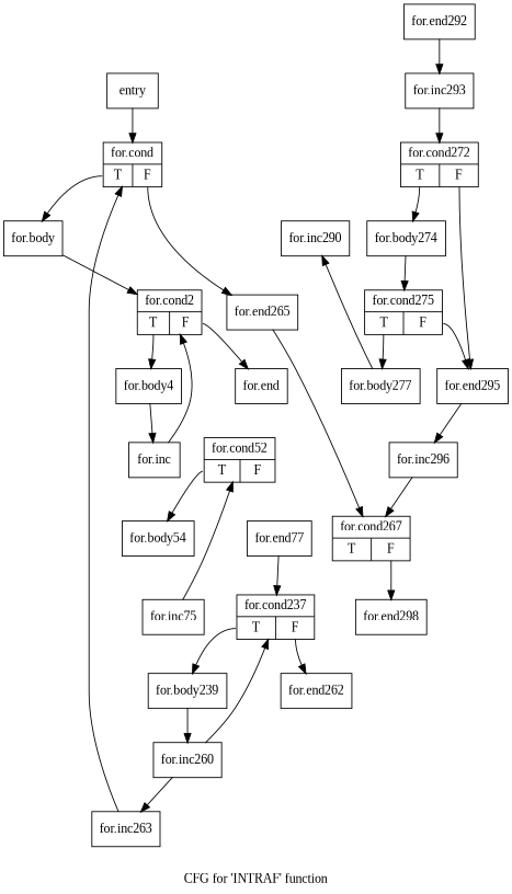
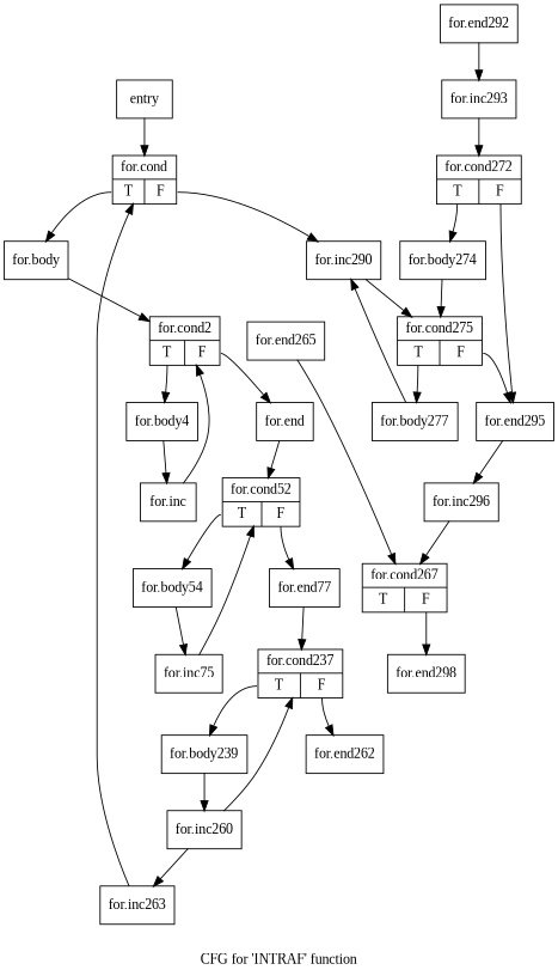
  digraph {
    fontname="Liberation Serif"
    label="CFG for 'INTRAF' function"
    node [fontname="Liberation Serif" shape=record]
    edge [fontname="Liberation Serif"]
    n1 [label="{entry}"]
    n2 [label="{for.cond|{<s0>T|<s1>F}}"]
    n3 [label="{for.body}"]
    n4 [label="{for.end265}"]
    n5 [label="{for.cond2|{<s0>T|<s1>F}}"]
    n6 [label="{for.cond267|{<s0>T|<s1>F}}"]
    n7 [label="{for.body4}"]
    n8 [label="{for.end}"]
    n9 [label="{for.end298}"]
    n10 [label="{for.inc}"]
    n11 [label="{for.cond52|{<s0>T|<s1>F}}"]
    n12 [label="{for.body54}"]
    n13 [label="{for.end77}"]
    n14 [label="{for.inc75}"]
    n15 [label="{for.cond237|{<s0>T|<s1>F}}"]
    n16 [label="{for.body239}"]
    n17 [label="{for.end262}"]
    n18 [label="{for.inc260}"]
    n19 [label="{for.inc263}"]
    n20 [label="{for.cond272|{<s0>T|<s1>F}}"]
    n21 [label="{for.body274}"]
    n22 [label="{for.end295}"]
    n23 [label="{for.cond275|{<s0>T|<s1>F}}"]
    n24 [label="{for.inc296}"]
    n25 [label="{for.body277}"]
    n26 [label="{for.inc290}"]
    n27 [label="{for.end292}"]
    n28 [label="{for.inc293}"]
    n1 -> n2
    n2 -> n3 [tailport=s0]
-   n2 -> n4 [tailport=s1]
+   n2 -> n26 [tailport=s1]
    n3 -> n5
    n4 -> n6
    n5 -> n7 [tailport=s0]
    n5 -> n8 [tailport=s1]
    n6 -> n9 [tailport=s1]
    n7 -> n10
+   n8 -> n11
    n10 -> n5
    n11 -> n12 [tailport=s0]
+   n11 -> n13 [tailport=s1]
+   n12 -> n14
    n13 -> n15
    n14 -> n11
    n15 -> n16 [tailport=s0]
    n15 -> n17 [tailport=s1]
    n16 -> n18
    n18 -> n15
    n18 -> n19
    n19 -> n2
    n20 -> n21 [tailport=s0]
    n20 -> n22 [tailport=s1]
    n21 -> n23
    n22 -> n24
    n23 -> n22 [tailport=s1]
    n23 -> n25 [tailport=s0]
    n24 -> n6
    n25 -> n26
+   n26 -> n23
    n27 -> n28
    n28 -> n20
  }
